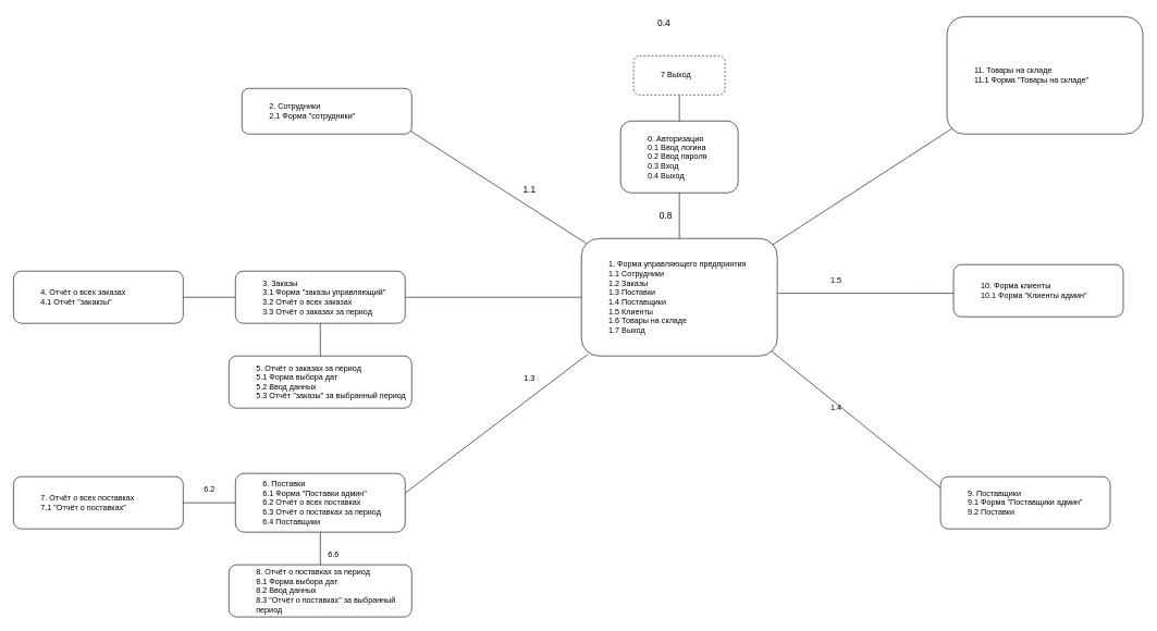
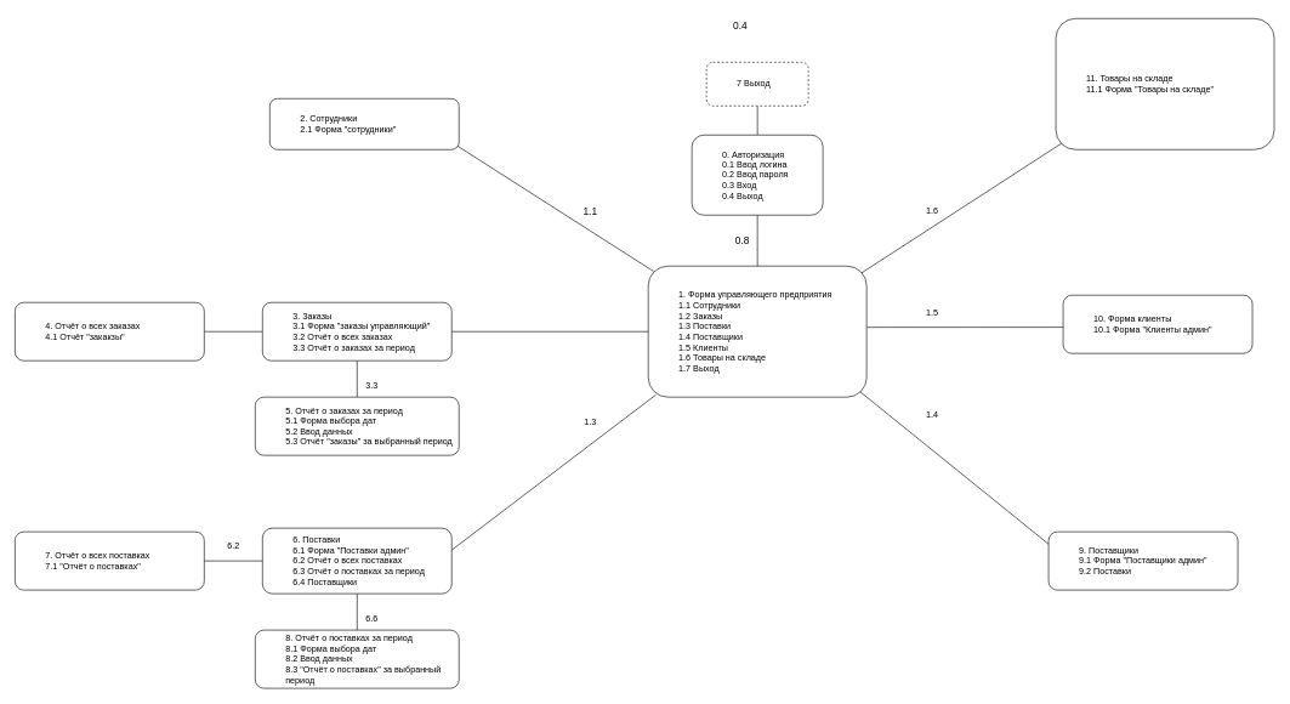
  <mxCell id="0" />
  <mxCell id="1" parent="0" />
  <mxCell id="2" value="" style="edgeStyle=orthogonalEdgeStyle;rounded=0;orthogonalLoop=1;jettySize=auto;html=1;endArrow=none;endFill=0;" edge="1" parent="1" source="3" target="10"><mxGeometry relative="1" as="geometry" /></mxCell>
  <mxCell id="3" value="&lt;blockquote style=&quot;margin: 0 0 0 40px; border: none; padding: 0px;&quot;&gt;0. Авторизация&lt;br&gt;0.1 Ввод логина&amp;nbsp;&lt;br&gt;0.2 Ввод пароля&lt;br&gt;0.3 Вход&lt;br&gt;0.4 Выход&lt;/blockquote&gt;" style="rounded=1;whiteSpace=wrap;html=1;align=left;" vertex="1" parent="1"><mxGeometry x="950" y="185" width="180" height="110" as="geometry" /></mxCell>
  <mxCell id="4" value="&lt;blockquote style=&quot;margin: 0 0 0 40px; border: none; padding: 0px;&quot;&gt;1. Форма управляющего предприятия&lt;br&gt;1.1 Сотрудники&amp;nbsp;&lt;br&gt;1.2 Заказы&lt;br&gt;1.3 Поставки&lt;br&gt;1.4 Поставщики&lt;/blockquote&gt;&lt;blockquote style=&quot;margin: 0 0 0 40px; border: none; padding: 0px;&quot;&gt;1.5 Клиенты&amp;nbsp;&lt;/blockquote&gt;&lt;blockquote style=&quot;margin: 0 0 0 40px; border: none; padding: 0px;&quot;&gt;1.6 Товары на складе&lt;/blockquote&gt;&lt;blockquote style=&quot;margin: 0 0 0 40px; border: none; padding: 0px;&quot;&gt;1.7 В&lt;span style=&quot;background-color: initial;&quot;&gt;ыход&lt;/span&gt;&lt;/blockquote&gt;" style="rounded=1;whiteSpace=wrap;html=1;align=left;" vertex="1" parent="1"><mxGeometry x="890" y="365" width="300" height="180" as="geometry" /></mxCell>
  <mxCell id="5" value="" style="endArrow=none;html=1;rounded=0;exitX=0.5;exitY=0;exitDx=0;exitDy=0;entryX=0.5;entryY=1;entryDx=0;entryDy=0;" edge="1" parent="1" source="4" target="3"><mxGeometry width="50" height="50" relative="1" as="geometry"><mxPoint x="1080" y="345" as="sourcePoint" /><mxPoint x="1130" y="295" as="targetPoint" /></mxGeometry></mxCell>
  <mxCell id="6" value="&lt;font style=&quot;font-size: 14px;&quot;&gt;0.8&lt;/font&gt;" style="text;html=1;align=center;verticalAlign=middle;resizable=0;points=[];autosize=1;strokeColor=none;fillColor=none;" vertex="1" parent="1"><mxGeometry x="999" y="315" width="40" height="30" as="geometry" /></mxCell>
  <mxCell id="7" value="" style="endArrow=none;html=1;rounded=0;exitX=0.024;exitY=0.04;exitDx=0;exitDy=0;exitPerimeter=0;" edge="1" parent="1" source="4"><mxGeometry width="50" height="50" relative="1" as="geometry"><mxPoint x="1070" y="515" as="sourcePoint" /><mxPoint x="620" y="195" as="targetPoint" /></mxGeometry></mxCell>
  <mxCell id="8" value="" style="endArrow=none;html=1;rounded=0;exitX=0.976;exitY=0.053;exitDx=0;exitDy=0;exitPerimeter=0;" edge="1" parent="1" source="4"><mxGeometry width="50" height="50" relative="1" as="geometry"><mxPoint x="907" y="382" as="sourcePoint" /><mxPoint x="1460" y="195" as="targetPoint" /></mxGeometry></mxCell>
  <mxCell id="9" value="" style="endArrow=none;html=1;rounded=0;exitX=0.035;exitY=0.982;exitDx=0;exitDy=0;exitPerimeter=0;" edge="1" parent="1" source="4"><mxGeometry width="50" height="50" relative="1" as="geometry"><mxPoint x="907" y="382" as="sourcePoint" /><mxPoint x="620" y="755" as="targetPoint" /></mxGeometry></mxCell>
  <mxCell id="10" value="&lt;blockquote style=&quot;margin: 0 0 0 40px; border: none; padding: 0px;&quot;&gt;7 Выход&lt;/blockquote&gt;" style="rounded=1;whiteSpace=wrap;html=1;align=left;dashed=1;" vertex="1" parent="1"><mxGeometry x="970" y="85" width="140" height="60" as="geometry" /></mxCell>
  <mxCell id="11" value="" style="endArrow=none;html=1;rounded=0;exitX=0.971;exitY=0.96;exitDx=0;exitDy=0;exitPerimeter=0;" edge="1" parent="1" source="4"><mxGeometry width="50" height="50" relative="1" as="geometry"><mxPoint x="911" y="552" as="sourcePoint" /><mxPoint x="1450" y="755" as="targetPoint" /></mxGeometry></mxCell>
  <mxCell id="12" value="" style="endArrow=none;html=1;rounded=0;exitX=0;exitY=0.5;exitDx=0;exitDy=0;" edge="1" parent="1" source="4"><mxGeometry width="50" height="50" relative="1" as="geometry"><mxPoint x="911" y="552" as="sourcePoint" /><mxPoint x="620" y="455" as="targetPoint" /></mxGeometry></mxCell>
  <mxCell id="13" value="" style="endArrow=none;html=1;rounded=0;entryX=1.003;entryY=0.467;entryDx=0;entryDy=0;entryPerimeter=0;" edge="1" parent="1" target="4"><mxGeometry width="50" height="50" relative="1" as="geometry"><mxPoint x="1460" y="449" as="sourcePoint" /><mxPoint x="1310" y="454.5" as="targetPoint" /></mxGeometry></mxCell>
  <mxCell id="14" value="&lt;blockquote style=&quot;margin: 0 0 0 40px; border: none; padding: 0px;&quot;&gt;2. Сотрудники&amp;nbsp;&lt;br&gt;2.1 Форма &quot;сотрудники&quot;&amp;nbsp;&lt;br&gt;&lt;/blockquote&gt;" style="rounded=1;whiteSpace=wrap;html=1;align=left;" vertex="1" parent="1"><mxGeometry x="370" y="135" width="260" height="70" as="geometry" /></mxCell>
  <mxCell id="15" value="&lt;font style=&quot;font-size: 14px;&quot;&gt;0.4&amp;nbsp;&lt;/font&gt;" style="text;html=1;align=center;verticalAlign=middle;resizable=0;points=[];autosize=1;strokeColor=none;fillColor=none;" vertex="1" parent="1"><mxGeometry x="993" y="20" width="50" height="30" as="geometry" /></mxCell>
  <mxCell id="16" value="&lt;font style=&quot;font-size: 14px;&quot;&gt;1.1&lt;/font&gt;" style="text;html=1;align=center;verticalAlign=middle;resizable=0;points=[];autosize=1;strokeColor=none;fillColor=none;" vertex="1" parent="1"><mxGeometry x="790" y="275" width="40" height="30" as="geometry" /></mxCell>
  <mxCell id="17" value="1.3" style="text;html=1;align=center;verticalAlign=middle;resizable=0;points=[];autosize=1;strokeColor=none;fillColor=none;" vertex="1" parent="1"><mxGeometry x="790" y="565" width="40" height="30" as="geometry" /></mxCell>
  <mxCell id="18" value="1.5" style="text;html=1;align=center;verticalAlign=middle;resizable=0;points=[];autosize=1;strokeColor=none;fillColor=none;" vertex="1" parent="1"><mxGeometry x="1260" y="415" width="40" height="30" as="geometry" /></mxCell>
- <mxCell id="19" value="1.4" style="text;html=1;align=center;verticalAlign=middle;resizable=0;points=[];autosize=1;strokeColor=none;fillColor=none;" vertex="1" parent="1"><mxGeometry x="1260" y="610" width="40" height="30" as="geometry" /></mxCell>
+ <mxCell id="19" value="1.4" style="text;html=1;align=center;verticalAlign=middle;resizable=0;points=[];autosize=1;strokeColor=none;fillColor=none;" vertex="1" parent="1"><mxGeometry x="1260" y="555" width="40" height="30" as="geometry" /></mxCell>
+ <mxCell id="20" value="1.6" style="text;html=1;align=center;verticalAlign=middle;resizable=0;points=[];autosize=1;strokeColor=none;fillColor=none;" vertex="1" parent="1"><mxGeometry x="1260" y="275" width="40" height="30" as="geometry" /></mxCell>
  <mxCell id="21" value="&lt;blockquote style=&quot;margin: 0 0 0 40px; border: none; padding: 0px;&quot;&gt;11. Товары на складе&lt;br&gt;11.1 Форма &quot;Товары на складе&quot;&lt;br&gt;&lt;/blockquote&gt;" style="rounded=1;whiteSpace=wrap;html=1;align=left;" vertex="1" parent="1"><mxGeometry x="1450" y="25" width="300" height="180" as="geometry" /></mxCell>
  <mxCell id="22" style="edgeStyle=orthogonalEdgeStyle;rounded=0;orthogonalLoop=1;jettySize=auto;html=1;entryX=0.5;entryY=0;entryDx=0;entryDy=0;endArrow=none;endFill=0;" edge="1" parent="1" source="24" target="26"><mxGeometry relative="1" as="geometry" /></mxCell>
  <mxCell id="23" style="edgeStyle=orthogonalEdgeStyle;rounded=0;orthogonalLoop=1;jettySize=auto;html=1;entryX=1;entryY=0.5;entryDx=0;entryDy=0;endArrow=none;endFill=0;" edge="1" parent="1" source="24" target="25"><mxGeometry relative="1" as="geometry" /></mxCell>
  <mxCell id="24" value="&lt;blockquote style=&quot;margin: 0 0 0 40px; border: none; padding: 0px;&quot;&gt;3&lt;span style=&quot;background-color: initial;&quot;&gt;. Заказы&lt;/span&gt;&lt;/blockquote&gt;&lt;blockquote style=&quot;margin: 0 0 0 40px; border: none; padding: 0px;&quot;&gt;3.1 Форма &quot;заказы управляющий&quot;&lt;/blockquote&gt;&lt;blockquote style=&quot;margin: 0 0 0 40px; border: none; padding: 0px;&quot;&gt;3.2 Отчёт о всех заказах&lt;br&gt;&lt;/blockquote&gt;&lt;blockquote style=&quot;margin: 0 0 0 40px; border: none; padding: 0px;&quot;&gt;3.3 Отчёт о заказах за период&lt;/blockquote&gt;" style="rounded=1;whiteSpace=wrap;html=1;align=left;" vertex="1" parent="1"><mxGeometry x="360" y="415" width="260" height="80" as="geometry" /></mxCell>
  <mxCell id="25" value="&lt;blockquote style=&quot;margin: 0 0 0 40px; border: none; padding: 0px;&quot;&gt;&lt;span style=&quot;background-color: initial;&quot;&gt;4. Отчёт о всех заказах&lt;/span&gt;&lt;/blockquote&gt;&lt;blockquote style=&quot;margin: 0 0 0 40px; border: none; padding: 0px;&quot;&gt;4.1 Отчёт &quot;закакзы&quot;&lt;/blockquote&gt;" style="rounded=1;whiteSpace=wrap;html=1;align=left;" vertex="1" parent="1"><mxGeometry x="20" y="415" width="260" height="80" as="geometry" /></mxCell>
  <mxCell id="26" value="&lt;blockquote style=&quot;margin: 0 0 0 40px; border: none; padding: 0px;&quot;&gt;&lt;span style=&quot;background-color: initial;&quot;&gt;5. Отчёт о заказах за период&amp;nbsp;&lt;/span&gt;&lt;/blockquote&gt;&lt;blockquote style=&quot;margin: 0 0 0 40px; border: none; padding: 0px;&quot;&gt;5.1 Форма выбора дат&lt;/blockquote&gt;&lt;blockquote style=&quot;margin: 0 0 0 40px; border: none; padding: 0px;&quot;&gt;5.2 Ввод данных&lt;br&gt;&lt;/blockquote&gt;&lt;blockquote style=&quot;margin: 0 0 0 40px; border: none; padding: 0px;&quot;&gt;5.3 Отчёт &quot;заказы&quot; за выбранный период&lt;/blockquote&gt;" style="rounded=1;whiteSpace=wrap;html=1;align=left;" vertex="1" parent="1"><mxGeometry x="350" y="545" width="280" height="80" as="geometry" /></mxCell>
  <mxCell id="27" value="&lt;blockquote style=&quot;margin: 0 0 0 40px; border: none; padding: 0px;&quot;&gt;&lt;span style=&quot;background-color: initial;&quot;&gt;6. Поставки&lt;/span&gt;&lt;/blockquote&gt;&lt;blockquote style=&quot;margin: 0 0 0 40px; border: none; padding: 0px;&quot;&gt;6.1 Форма &quot;Поставки админ&quot;&lt;/blockquote&gt;&lt;blockquote style=&quot;margin: 0 0 0 40px; border: none; padding: 0px;&quot;&gt;6.2 Отчёт о всех поставках&lt;br&gt;&lt;/blockquote&gt;&lt;blockquote style=&quot;margin: 0 0 0 40px; border: none; padding: 0px;&quot;&gt;6.3 Отчёт о поставках за период&lt;/blockquote&gt;&lt;blockquote style=&quot;margin: 0 0 0 40px; border: none; padding: 0px;&quot;&gt;6.4 Поставщики&lt;/blockquote&gt;" style="rounded=1;whiteSpace=wrap;html=1;align=left;" vertex="1" parent="1"><mxGeometry x="360" y="725" width="260" height="90" as="geometry" /></mxCell>
  <mxCell id="28" value="&lt;blockquote style=&quot;margin: 0 0 0 40px; border: none; padding: 0px;&quot;&gt;&lt;span style=&quot;background-color: initial;&quot;&gt;8. Отчёт о поставках за период&amp;nbsp;&lt;/span&gt;&lt;/blockquote&gt;&lt;blockquote style=&quot;margin: 0 0 0 40px; border: none; padding: 0px;&quot;&gt;8.1 Форма выбора дат&lt;/blockquote&gt;&lt;blockquote style=&quot;margin: 0 0 0 40px; border: none; padding: 0px;&quot;&gt;8.2 Ввод данных&lt;br&gt;&lt;/blockquote&gt;&lt;blockquote style=&quot;margin: 0 0 0 40px; border: none; padding: 0px;&quot;&gt;8.3 &quot;Отчёт о поставках&quot; за выбранный период&lt;/blockquote&gt;" style="rounded=1;whiteSpace=wrap;html=1;align=left;" vertex="1" parent="1"><mxGeometry x="350" y="865" width="280" height="80" as="geometry" /></mxCell>
  <mxCell id="29" value="&lt;blockquote style=&quot;margin: 0 0 0 40px; border: none; padding: 0px;&quot;&gt;&lt;span style=&quot;background-color: initial;&quot;&gt;7. Отчёт о всех поставках&lt;/span&gt;&lt;/blockquote&gt;&lt;blockquote style=&quot;margin: 0 0 0 40px; border: none; padding: 0px;&quot;&gt;7.1 &quot;Отчёт о поставках&quot;&lt;/blockquote&gt;" style="rounded=1;whiteSpace=wrap;html=1;align=left;" vertex="1" parent="1"><mxGeometry x="20" y="730" width="260" height="80" as="geometry" /></mxCell>
  <mxCell id="30" style="edgeStyle=orthogonalEdgeStyle;rounded=0;orthogonalLoop=1;jettySize=auto;html=1;entryX=1;entryY=0.5;entryDx=0;entryDy=0;endArrow=none;endFill=0;exitX=0;exitY=0.5;exitDx=0;exitDy=0;" edge="1" parent="1" source="27" target="29"><mxGeometry relative="1" as="geometry"><mxPoint x="370" y="465" as="sourcePoint" /><mxPoint x="290" y="465" as="targetPoint" /></mxGeometry></mxCell>
  <mxCell id="31" style="edgeStyle=orthogonalEdgeStyle;rounded=0;orthogonalLoop=1;jettySize=auto;html=1;entryX=0.5;entryY=0;entryDx=0;entryDy=0;endArrow=none;endFill=0;exitX=0.5;exitY=1;exitDx=0;exitDy=0;" edge="1" parent="1" source="27" target="28"><mxGeometry relative="1" as="geometry"><mxPoint x="370" y="775" as="sourcePoint" /><mxPoint x="290" y="775" as="targetPoint" /></mxGeometry></mxCell>
+ <mxCell id="32" value="3.3" style="text;html=1;align=center;verticalAlign=middle;resizable=0;points=[];autosize=1;strokeColor=none;fillColor=none;" vertex="1" parent="1"><mxGeometry x="490" y="515" width="40" height="30" as="geometry" /></mxCell>
  <mxCell id="33" value="6.6" style="text;html=1;align=center;verticalAlign=middle;resizable=0;points=[];autosize=1;strokeColor=none;fillColor=none;" vertex="1" parent="1"><mxGeometry x="490" y="835" width="40" height="30" as="geometry" /></mxCell>
  <mxCell id="34" value="6.2" style="text;html=1;align=center;verticalAlign=middle;resizable=0;points=[];autosize=1;strokeColor=none;fillColor=none;" vertex="1" parent="1"><mxGeometry x="300" y="735" width="40" height="30" as="geometry" /></mxCell>
  <mxCell id="35" value="&lt;blockquote style=&quot;margin: 0 0 0 40px; border: none; padding: 0px;&quot;&gt;&lt;span style=&quot;background-color: initial;&quot;&gt;9. Поставщики&lt;/span&gt;&lt;/blockquote&gt;&lt;blockquote style=&quot;margin: 0 0 0 40px; border: none; padding: 0px;&quot;&gt;9.1 Форма &quot;Поставщики админ&quot;&lt;/blockquote&gt;&lt;blockquote style=&quot;margin: 0 0 0 40px; border: none; padding: 0px;&quot;&gt;9.2 Поставки&lt;/blockquote&gt;" style="rounded=1;whiteSpace=wrap;html=1;align=left;" vertex="1" parent="1"><mxGeometry x="1440" y="730" width="260" height="80" as="geometry" /></mxCell>
  <mxCell id="36" value="&lt;blockquote style=&quot;margin: 0 0 0 40px; border: none; padding: 0px;&quot;&gt;&lt;span style=&quot;background-color: initial;&quot;&gt;10. Форма клиенты&lt;span style=&quot;white-space: pre;&quot;&gt;&#09;&lt;/span&gt;&lt;/span&gt;&lt;/blockquote&gt;&lt;blockquote style=&quot;margin: 0 0 0 40px; border: none; padding: 0px;&quot;&gt;10.1 Форма &quot;Клиенты админ&quot;&lt;/blockquote&gt;" style="rounded=1;whiteSpace=wrap;html=1;align=left;" vertex="1" parent="1"><mxGeometry x="1460" y="405" width="260" height="80" as="geometry" /></mxCell>
